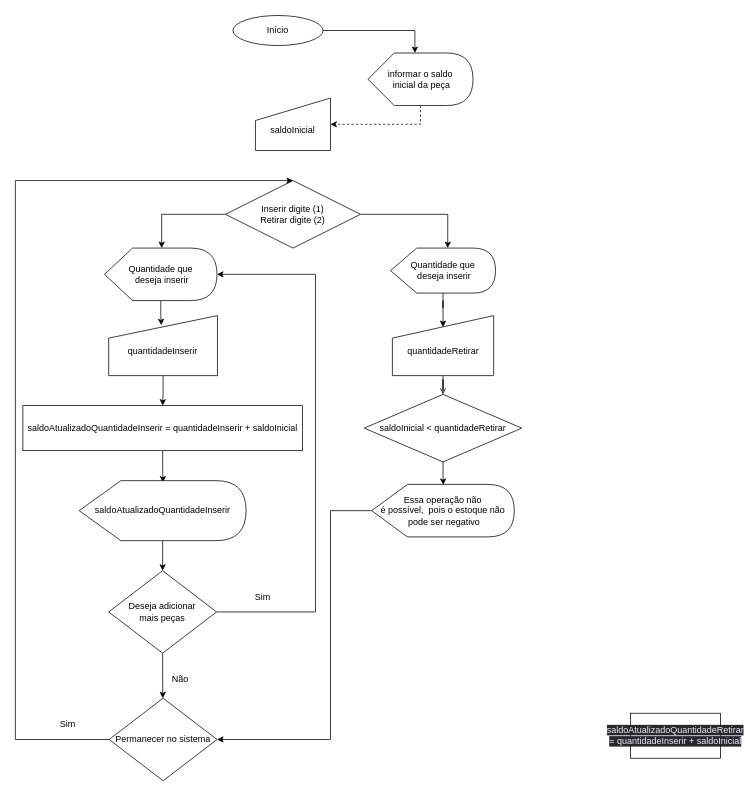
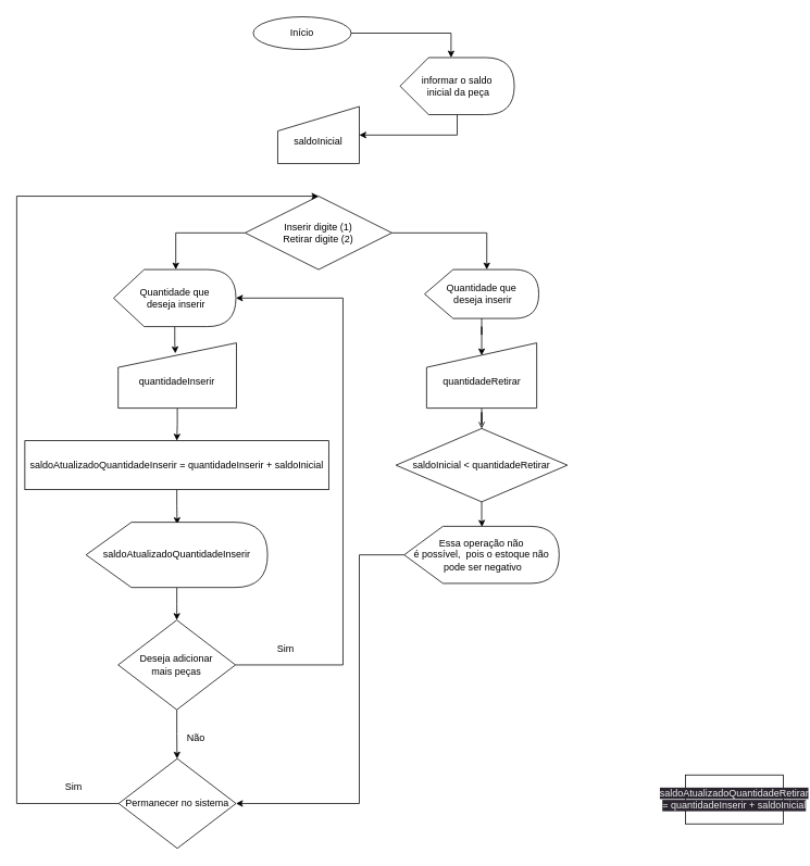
  <mxCell id="0" />
  <mxCell id="1" parent="0" />
  <mxCell id="2" style="edgeStyle=orthogonalEdgeStyle;rounded=0;orthogonalLoop=1;jettySize=auto;html=1;entryX=0;entryY=0;entryDx=62.5;entryDy=0;entryPerimeter=0;" edge="1" parent="1" source="3" target="8"><mxGeometry relative="1" as="geometry" /></mxCell>
  <mxCell id="3" value="Início" style="ellipse;whiteSpace=wrap;html=1;" vertex="1" parent="1"><mxGeometry x="310" y="20" width="120" height="40" as="geometry" /></mxCell>
  <mxCell id="4" style="edgeStyle=orthogonalEdgeStyle;rounded=0;orthogonalLoop=1;jettySize=auto;html=1;entryX=0;entryY=0;entryDx=76.25;entryDy=0;entryPerimeter=0;" edge="1" parent="1" source="6" target="11"><mxGeometry relative="1" as="geometry" /></mxCell>
  <mxCell id="5" style="edgeStyle=orthogonalEdgeStyle;rounded=0;orthogonalLoop=1;jettySize=auto;html=1;entryX=0;entryY=0;entryDx=76.25;entryDy=0;entryPerimeter=0;" edge="1" parent="1" source="6" target="13"><mxGeometry relative="1" as="geometry" /></mxCell>
  <mxCell id="6" value="Inserir digite (1)&lt;br&gt;Retirar digite (2)" style="rhombus;whiteSpace=wrap;html=1;" vertex="1" parent="1"><mxGeometry x="300" y="240" width="180" height="90" as="geometry" /></mxCell>
- <mxCell id="7" style="edgeStyle=orthogonalEdgeStyle;rounded=0;orthogonalLoop=1;jettySize=auto;html=1;entryX=1;entryY=0.5;entryDx=0;entryDy=0;exitX=0;exitY=0;exitDx=70;exitDy=70;exitPerimeter=0;dashed=1;" edge="1" parent="1" source="8" target="9"><mxGeometry relative="1" as="geometry" /></mxCell>
+ <mxCell id="7" style="edgeStyle=orthogonalEdgeStyle;rounded=0;orthogonalLoop=1;jettySize=auto;html=1;entryX=1;entryY=0.5;entryDx=0;entryDy=0;exitX=0;exitY=0;exitDx=70;exitDy=70;exitPerimeter=0;" edge="1" parent="1" source="8" target="9"><mxGeometry relative="1" as="geometry" /></mxCell>
  <mxCell id="8" value="informar o saldo&lt;br&gt;&amp;nbsp;inicial da peça" style="shape=display;whiteSpace=wrap;html=1;" vertex="1" parent="1"><mxGeometry x="490" y="70" width="140" height="70" as="geometry" /></mxCell>
  <mxCell id="9" value="&lt;br&gt;saldoInicial" style="shape=manualInput;whiteSpace=wrap;html=1;" vertex="1" parent="1"><mxGeometry x="340" y="130" width="100" height="70" as="geometry" /></mxCell>
  <mxCell id="10" style="edgeStyle=orthogonalEdgeStyle;rounded=0;orthogonalLoop=1;jettySize=auto;html=1;entryX=0.484;entryY=0.16;entryDx=0;entryDy=0;entryPerimeter=0;" edge="1" parent="1" source="11" target="15"><mxGeometry relative="1" as="geometry" /></mxCell>
  <mxCell id="11" value="Quantidade que&lt;br&gt;&amp;nbsp;deseja inserir" style="shape=display;whiteSpace=wrap;html=1;" vertex="1" parent="1"><mxGeometry x="138.75" y="330" width="150" height="70" as="geometry" /></mxCell>
  <mxCell id="12" style="edgeStyle=orthogonalEdgeStyle;rounded=0;orthogonalLoop=1;jettySize=auto;html=1;entryX=0.5;entryY=0.192;entryDx=0;entryDy=0;entryPerimeter=0;" edge="1" parent="1" source="13" target="17"><mxGeometry relative="1" as="geometry" /></mxCell>
  <mxCell id="13" value="Quantidade que&lt;br&gt;&amp;nbsp;deseja inserir" style="shape=display;whiteSpace=wrap;html=1;" vertex="1" parent="1"><mxGeometry x="520" y="330" width="140" height="60" as="geometry" /></mxCell>
  <mxCell id="14" style="edgeStyle=orthogonalEdgeStyle;rounded=0;orthogonalLoop=1;jettySize=auto;html=1;" edge="1" parent="1" source="15" target="19"><mxGeometry relative="1" as="geometry" /></mxCell>
  <mxCell id="15" value="&lt;br&gt;quantidadeInserir" style="shape=manualInput;whiteSpace=wrap;html=1;" vertex="1" parent="1"><mxGeometry x="144.38" y="420" width="145" height="80" as="geometry" /></mxCell>
  <mxCell id="16" style="edgeStyle=orthogonalEdgeStyle;rounded=0;orthogonalLoop=1;jettySize=auto;html=1;entryX=0.5;entryY=0;entryDx=0;entryDy=0;endArrow=open;" edge="1" parent="1" source="17" target="31"><mxGeometry relative="1" as="geometry" /></mxCell>
  <mxCell id="17" value="&lt;br&gt;quantidadeRetirar" style="shape=manualInput;whiteSpace=wrap;html=1;" vertex="1" parent="1"><mxGeometry x="522.5" y="420" width="135" height="80" as="geometry" /></mxCell>
  <mxCell id="18" style="edgeStyle=orthogonalEdgeStyle;rounded=0;orthogonalLoop=1;jettySize=auto;html=1;entryX=0.502;entryY=0.031;entryDx=0;entryDy=0;entryPerimeter=0;" edge="1" parent="1" source="19" target="21"><mxGeometry relative="1" as="geometry" /></mxCell>
  <mxCell id="19" value="saldoAtualizadoQuantidadeInserir = quantidadeInserir + saldoInicial" style="rounded=0;whiteSpace=wrap;html=1;" vertex="1" parent="1"><mxGeometry x="30" y="540" width="372.5" height="60" as="geometry" /></mxCell>
  <mxCell id="20" style="edgeStyle=orthogonalEdgeStyle;rounded=0;orthogonalLoop=1;jettySize=auto;html=1;entryX=0.5;entryY=0;entryDx=0;entryDy=0;" edge="1" parent="1" source="21" target="24"><mxGeometry relative="1" as="geometry" /></mxCell>
  <mxCell id="21" value="saldoAtualizadoQuantidadeInserir" style="shape=display;whiteSpace=wrap;html=1;" vertex="1" parent="1"><mxGeometry x="105" y="640" width="222.5" height="80" as="geometry" /></mxCell>
  <mxCell id="22" style="edgeStyle=orthogonalEdgeStyle;rounded=0;orthogonalLoop=1;jettySize=auto;html=1;entryX=1;entryY=0.5;entryDx=0;entryDy=0;entryPerimeter=0;" edge="1" parent="1" source="24" target="11"><mxGeometry relative="1" as="geometry"><mxPoint x="420" y="460" as="targetPoint" /><Array as="points"><mxPoint x="420" y="815" /><mxPoint x="420" y="365" /></Array></mxGeometry></mxCell>
  <mxCell id="23" style="edgeStyle=orthogonalEdgeStyle;rounded=0;orthogonalLoop=1;jettySize=auto;html=1;entryX=0;entryY=0;entryDx=119.062;entryDy=0;entryPerimeter=0;" edge="1" parent="1" source="24"><mxGeometry relative="1" as="geometry"><mxPoint x="216.563" y="930" as="targetPoint" /></mxGeometry></mxCell>
  <mxCell id="24" value="Deseja adicionar &lt;br&gt;mais peças" style="rhombus;whiteSpace=wrap;html=1;" vertex="1" parent="1"><mxGeometry x="144.38" y="760" width="143.75" height="110" as="geometry" /></mxCell>
  <mxCell id="25" value="Sim" style="text;strokeColor=none;align=center;fillColor=none;html=1;verticalAlign=middle;whiteSpace=wrap;rounded=0;" vertex="1" parent="1"><mxGeometry x="320" y="780" width="60" height="30" as="geometry" /></mxCell>
  <mxCell id="26" style="edgeStyle=orthogonalEdgeStyle;rounded=0;orthogonalLoop=1;jettySize=auto;html=1;" edge="1" parent="1" source="27"><mxGeometry relative="1" as="geometry"><mxPoint x="390" y="240" as="targetPoint" /><Array as="points"><mxPoint x="20" y="985" /><mxPoint x="20" y="240" /></Array></mxGeometry></mxCell>
  <mxCell id="27" value="Permanecer no sistema" style="rhombus;whiteSpace=wrap;html=1;" vertex="1" parent="1"><mxGeometry x="145.01" y="930" width="143.75" height="110" as="geometry" /></mxCell>
  <mxCell id="28" value="Sim" style="text;strokeColor=none;align=center;fillColor=none;html=1;verticalAlign=middle;whiteSpace=wrap;rounded=0;" vertex="1" parent="1"><mxGeometry x="60" y="950" width="60" height="30" as="geometry" /></mxCell>
  <mxCell id="29" value="Não" style="text;strokeColor=none;align=center;fillColor=none;html=1;verticalAlign=middle;whiteSpace=wrap;rounded=0;" vertex="1" parent="1"><mxGeometry x="210" y="890" width="60" height="30" as="geometry" /></mxCell>
  <mxCell id="30" style="edgeStyle=orthogonalEdgeStyle;rounded=0;orthogonalLoop=1;jettySize=auto;html=1;entryX=0.502;entryY=0.01;entryDx=0;entryDy=0;entryPerimeter=0;" edge="1" parent="1" source="31" target="34"><mxGeometry relative="1" as="geometry" /></mxCell>
  <mxCell id="31" value="saldoInicial &amp;lt; quantidadeRetirar" style="rhombus;whiteSpace=wrap;html=1;" vertex="1" parent="1"><mxGeometry x="485" y="525" width="210" height="90" as="geometry" /></mxCell>
  <mxCell id="32" value="&#10;&lt;br style=&quot;border-color: rgb(0, 0, 0); color: rgb(240, 240, 240); font-family: Helvetica; font-size: 12px; font-style: normal; font-variant-ligatures: normal; font-variant-caps: normal; font-weight: 400; letter-spacing: normal; orphans: 2; text-align: center; text-indent: 0px; text-transform: none; widows: 2; word-spacing: 0px; -webkit-text-stroke-width: 0px; background-color: rgb(42, 37, 47); text-decoration-thickness: initial; text-decoration-style: initial; text-decoration-color: initial;&quot;&gt;&lt;span style=&quot;border-color: rgb(0, 0, 0); color: rgb(240, 240, 240); font-family: Helvetica; font-size: 12px; font-style: normal; font-variant-ligatures: normal; font-variant-caps: normal; font-weight: 400; letter-spacing: normal; orphans: 2; text-align: center; text-indent: 0px; text-transform: none; widows: 2; word-spacing: 0px; -webkit-text-stroke-width: 0px; text-decoration-thickness: initial; text-decoration-style: initial; text-decoration-color: initial; background-color: rgb(42, 37, 47); float: none; display: inline !important;&quot;&gt;saldoAtualizadoQuantidadeRetirar = quantidadeInserir + saldoInicial&lt;/span&gt;&#10;&#10;" style="rounded=0;whiteSpace=wrap;html=1;" vertex="1" parent="1"><mxGeometry x="840" y="950" width="120" height="60" as="geometry" /></mxCell>
  <mxCell id="33" style="edgeStyle=orthogonalEdgeStyle;rounded=0;orthogonalLoop=1;jettySize=auto;html=1;entryX=1;entryY=0.5;entryDx=0;entryDy=0;" edge="1" parent="1" source="34" target="27"><mxGeometry relative="1" as="geometry"><Array as="points"><mxPoint x="440" y="680" /><mxPoint x="440" y="985" /></Array></mxGeometry></mxCell>
  <mxCell id="34" value="Essa operação não &lt;br&gt;é possível,&amp;nbsp; pois o estoque não&lt;br&gt;&amp;nbsp;pode ser negativo" style="shape=display;whiteSpace=wrap;html=1;" vertex="1" parent="1"><mxGeometry x="495" y="645" width="190" height="70" as="geometry" /></mxCell>
